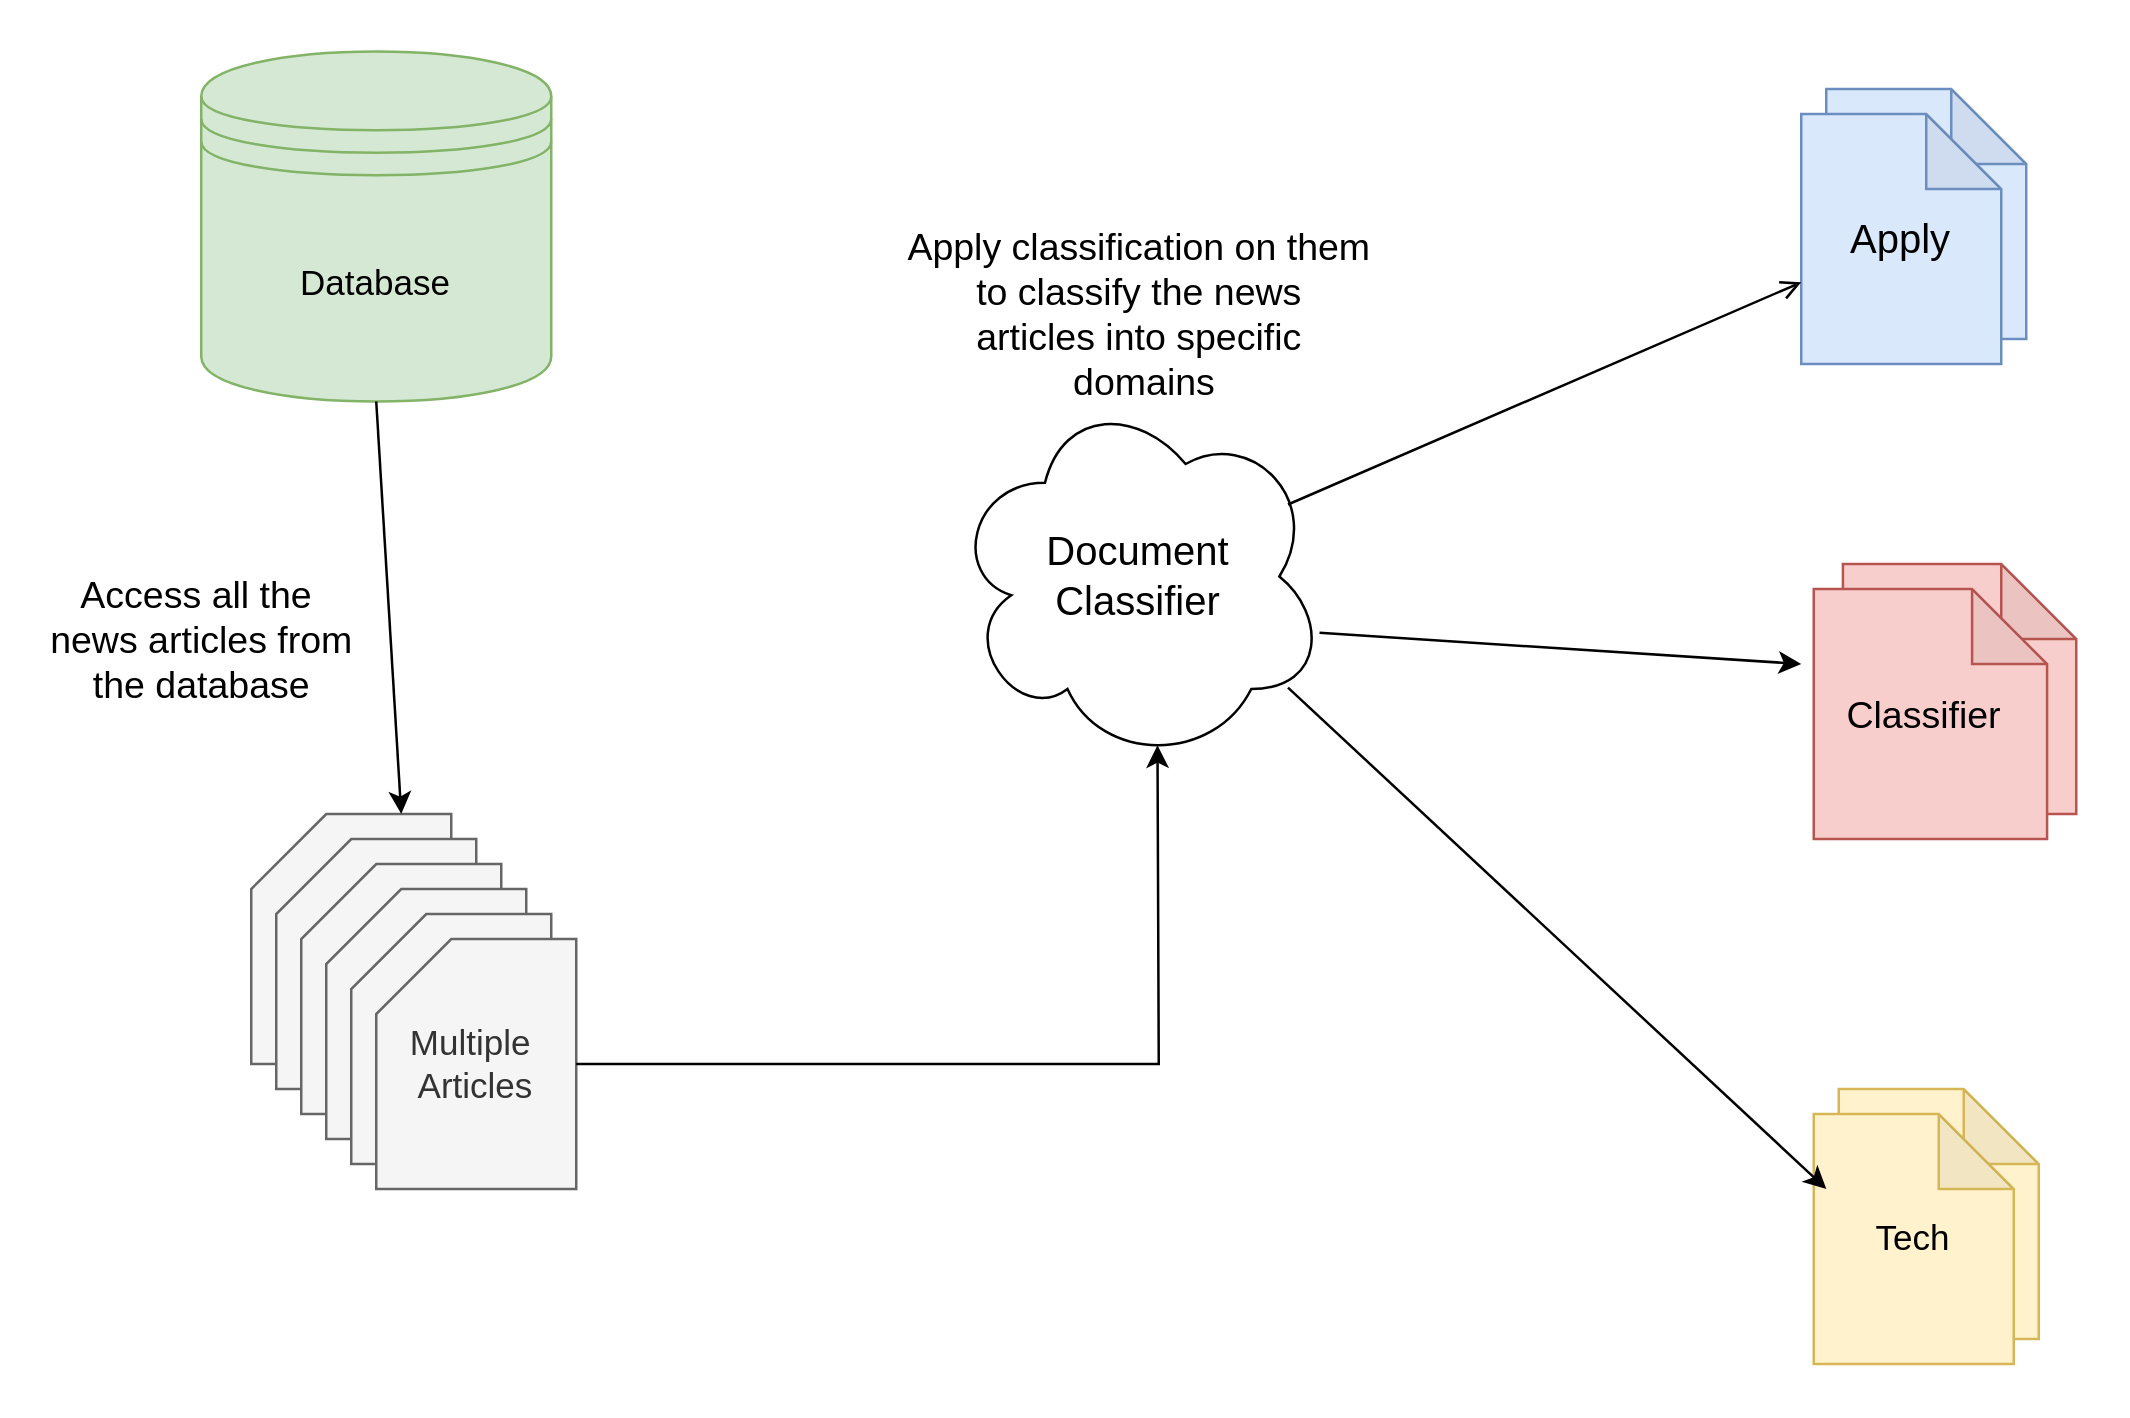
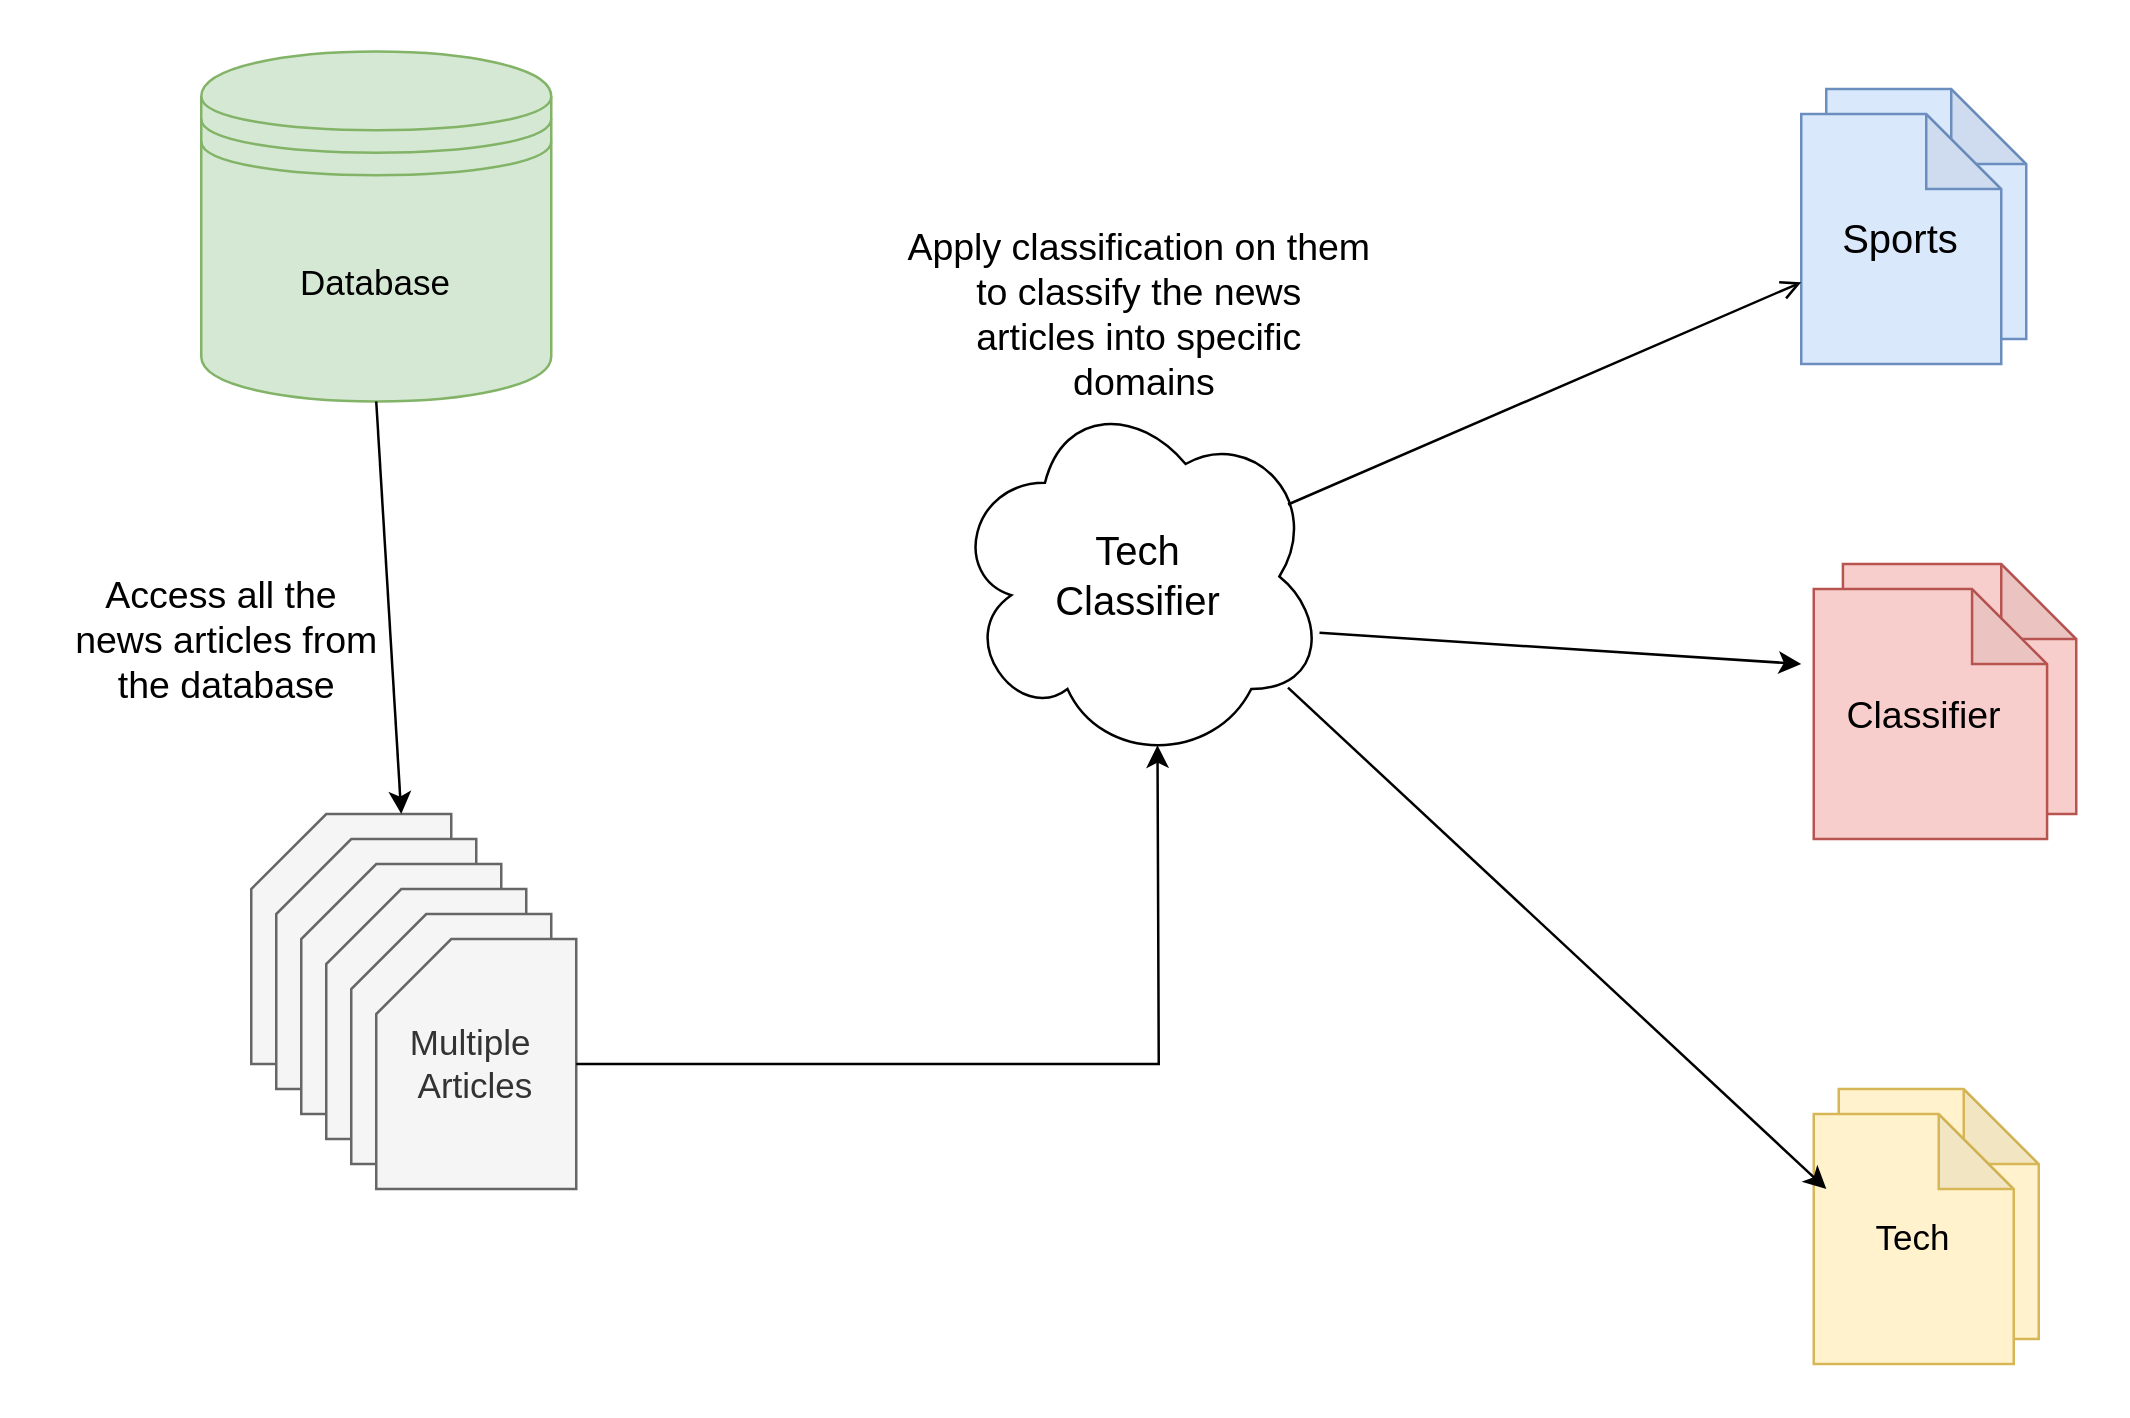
  <mxCell id="0" />
  <mxCell id="1" parent="0" />
  <mxCell id="2" value="&lt;font style=&quot;font-size: 14px&quot;&gt;Database&lt;/font&gt;" style="shape=datastore;whiteSpace=wrap;html=1;fillColor=#d5e8d4;strokeColor=#82b366;" vertex="1" parent="1"><mxGeometry x="80" y="20" width="140" height="140" as="geometry" /></mxCell>
  <mxCell id="3" value="" style="group" vertex="1" connectable="0" parent="1"><mxGeometry x="100" y="325" width="130" height="150" as="geometry" /></mxCell>
  <mxCell id="4" value="" style="shape=card;whiteSpace=wrap;html=1;fillColor=#f5f5f5;fontColor=#333333;strokeColor=#666666;" vertex="1" parent="3"><mxGeometry width="80" height="100" as="geometry" /></mxCell>
  <mxCell id="5" value="" style="shape=card;whiteSpace=wrap;html=1;fillColor=#f5f5f5;fontColor=#333333;strokeColor=#666666;" vertex="1" parent="3"><mxGeometry x="10" y="10" width="80" height="100" as="geometry" /></mxCell>
  <mxCell id="6" value="" style="shape=card;whiteSpace=wrap;html=1;fillColor=#f5f5f5;fontColor=#333333;strokeColor=#666666;" vertex="1" parent="3"><mxGeometry x="20" y="20" width="80" height="100" as="geometry" /></mxCell>
  <mxCell id="7" value="" style="shape=card;whiteSpace=wrap;html=1;fillColor=#f5f5f5;fontColor=#333333;strokeColor=#666666;" vertex="1" parent="3"><mxGeometry x="30" y="30" width="80" height="100" as="geometry" /></mxCell>
  <mxCell id="8" value="" style="shape=card;whiteSpace=wrap;html=1;fillColor=#f5f5f5;fontColor=#333333;strokeColor=#666666;" vertex="1" parent="3"><mxGeometry x="40" y="40" width="80" height="100" as="geometry" /></mxCell>
  <mxCell id="9" value="&lt;font style=&quot;font-size: 14px&quot;&gt;Multiple&amp;nbsp;&lt;br&gt;Articles&lt;/font&gt;" style="shape=card;whiteSpace=wrap;html=1;fillColor=#f5f5f5;fontColor=#333333;strokeColor=#666666;" vertex="1" parent="3"><mxGeometry x="50" y="50" width="80" height="100" as="geometry" /></mxCell>
- <mxCell id="10" value="&lt;font style=&quot;font-size: 16px&quot;&gt;Document &lt;br&gt;Classifier&lt;/font&gt;" style="ellipse;shape=cloud;whiteSpace=wrap;html=1;fontSize=14;" vertex="1" parent="1"><mxGeometry x="380" y="155" width="150" height="150" as="geometry" /></mxCell>
+ <mxCell id="10" value="&lt;font style=&quot;font-size: 16px&quot;&gt;Tech &lt;br&gt;Classifier&lt;/font&gt;" style="ellipse;shape=cloud;whiteSpace=wrap;html=1;fontSize=14;" vertex="1" parent="1"><mxGeometry x="380" y="155" width="150" height="150" as="geometry" /></mxCell>
  <mxCell id="11" value="" style="group" vertex="1" connectable="0" parent="1"><mxGeometry x="720" y="35" width="90" height="110" as="geometry" /></mxCell>
  <mxCell id="12" value="" style="shape=note;whiteSpace=wrap;html=1;backgroundOutline=1;darkOpacity=0.05;fontSize=14;fillColor=#dae8fc;strokeColor=#6c8ebf;" vertex="1" parent="11"><mxGeometry x="10" width="80" height="100" as="geometry" /></mxCell>
- <mxCell id="13" value="&lt;font style=&quot;font-size: 16px&quot;&gt;Apply&lt;/font&gt;" style="shape=note;whiteSpace=wrap;html=1;backgroundOutline=1;darkOpacity=0.05;fontSize=14;fillColor=#dae8fc;strokeColor=#6c8ebf;" vertex="1" parent="11"><mxGeometry y="10" width="80" height="100" as="geometry" /></mxCell>
+ <mxCell id="13" value="&lt;font style=&quot;font-size: 16px&quot;&gt;Sports&lt;/font&gt;" style="shape=note;whiteSpace=wrap;html=1;backgroundOutline=1;darkOpacity=0.05;fontSize=14;fillColor=#dae8fc;strokeColor=#6c8ebf;" vertex="1" parent="11"><mxGeometry y="10" width="80" height="100" as="geometry" /></mxCell>
  <mxCell id="14" value="" style="group" vertex="1" connectable="0" parent="1"><mxGeometry x="725" y="225" width="105" height="110" as="geometry" /></mxCell>
  <mxCell id="15" value="" style="shape=note;whiteSpace=wrap;html=1;backgroundOutline=1;darkOpacity=0.05;fontSize=14;fillColor=#f8cecc;strokeColor=#b85450;" vertex="1" parent="14"><mxGeometry x="11.667" width="93.333" height="100" as="geometry" /></mxCell>
  <mxCell id="16" value="&lt;font style=&quot;font-size: 15px&quot;&gt;Classifier&amp;nbsp;&lt;/font&gt;" style="shape=note;whiteSpace=wrap;html=1;backgroundOutline=1;darkOpacity=0.05;fontSize=14;fillColor=#f8cecc;strokeColor=#b85450;" vertex="1" parent="14"><mxGeometry y="10" width="93.333" height="100" as="geometry" /></mxCell>
  <mxCell id="17" value="" style="group" vertex="1" connectable="0" parent="1"><mxGeometry x="725" y="435" width="90" height="110" as="geometry" /></mxCell>
  <mxCell id="18" value="" style="shape=note;whiteSpace=wrap;html=1;backgroundOutline=1;darkOpacity=0.05;fontSize=14;fillColor=#fff2cc;strokeColor=#d6b656;" vertex="1" parent="17"><mxGeometry x="10" width="80" height="100" as="geometry" /></mxCell>
  <mxCell id="19" value="Tech" style="shape=note;whiteSpace=wrap;html=1;backgroundOutline=1;darkOpacity=0.05;fontSize=14;fillColor=#fff2cc;strokeColor=#d6b656;" vertex="1" parent="17"><mxGeometry y="10" width="80" height="100" as="geometry" /></mxCell>
  <mxCell id="20" value="" style="endArrow=classic;html=1;rounded=0;fontSize=15;exitX=0.5;exitY=1;exitDx=0;exitDy=0;" edge="1" parent="1" source="2"><mxGeometry width="50" height="50" relative="1" as="geometry"><mxPoint x="420" y="255" as="sourcePoint" /><mxPoint x="160" y="325" as="targetPoint" /></mxGeometry></mxCell>
  <mxCell id="21" value="" style="endArrow=classic;html=1;rounded=0;fontSize=15;entryX=0.55;entryY=0.95;entryDx=0;entryDy=0;entryPerimeter=0;" edge="1" parent="1" target="10"><mxGeometry width="50" height="50" relative="1" as="geometry"><mxPoint x="230" y="425" as="sourcePoint" /><mxPoint x="460" y="395" as="targetPoint" /><Array as="points"><mxPoint x="463" y="425" /></Array></mxGeometry></mxCell>
  <mxCell id="22" value="" style="endArrow=open;html=1;rounded=0;fontSize=15;exitX=0.898;exitY=0.308;exitDx=0;exitDy=0;exitPerimeter=0;" edge="1" parent="1" source="10" target="13"><mxGeometry width="50" height="50" relative="1" as="geometry"><mxPoint x="420" y="255" as="sourcePoint" /><mxPoint x="470" y="205" as="targetPoint" /></mxGeometry></mxCell>
  <mxCell id="23" value="" style="endArrow=classic;html=1;rounded=0;fontSize=15;exitX=0.982;exitY=0.65;exitDx=0;exitDy=0;exitPerimeter=0;" edge="1" parent="1" source="10"><mxGeometry width="50" height="50" relative="1" as="geometry"><mxPoint x="514.7" y="243.88" as="sourcePoint" /><mxPoint x="720" y="265" as="targetPoint" /></mxGeometry></mxCell>
  <mxCell id="24" value="" style="endArrow=classic;html=1;rounded=0;fontSize=15;exitX=0.898;exitY=0.308;exitDx=0;exitDy=0;exitPerimeter=0;entryX=0.063;entryY=0.3;entryDx=0;entryDy=0;entryPerimeter=0;" edge="1" parent="1" target="19"><mxGeometry width="50" height="50" relative="1" as="geometry"><mxPoint x="514.7" y="274.44" as="sourcePoint" /><mxPoint x="720" y="185.558" as="targetPoint" /></mxGeometry></mxCell>
- <mxCell id="25" value="Access all the&amp;nbsp;&lt;br&gt;news articles from &lt;br&gt;the database" style="text;html=1;align=center;verticalAlign=middle;resizable=0;points=[];autosize=1;strokeColor=none;fillColor=none;fontSize=15;" vertex="1" parent="1"><mxGeometry x="10" y="225" width="140" height="60" as="geometry" /></mxCell>
+ <mxCell id="25" value="Access all the&amp;nbsp;&lt;br&gt;news articles from &lt;br&gt;the database" style="text;html=1;align=center;verticalAlign=middle;resizable=0;points=[];autosize=1;strokeColor=none;fillColor=none;fontSize=15;" vertex="1" parent="1"><mxGeometry y="225" width="140" height="60" as="geometry" x="20" /></mxCell>
  <mxCell id="26" value="Apply classification on them&lt;br&gt;to classify the news &lt;br&gt;articles into specific&lt;br&gt;&amp;nbsp;domains" style="text;html=1;align=center;verticalAlign=middle;resizable=0;points=[];autosize=1;strokeColor=none;fillColor=none;fontSize=15;" vertex="1" parent="1"><mxGeometry x="355" y="85" width="200" height="80" as="geometry" /></mxCell>
